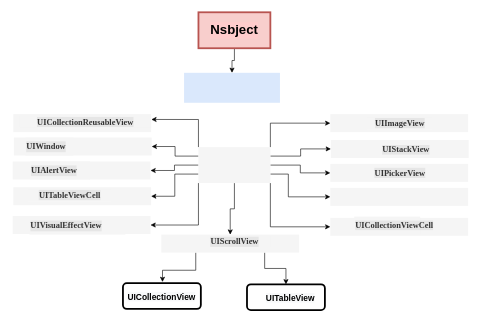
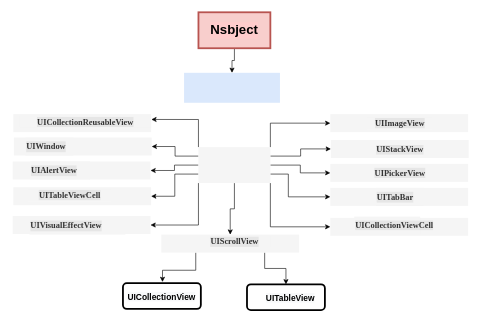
  <mxCell id="0" />
  <mxCell id="1" parent="0" />
  <mxCell id="2" style="edgeStyle=orthogonalEdgeStyle;rounded=0;orthogonalLoop=1;jettySize=auto;html=1;exitX=0;exitY=0;exitDx=0;exitDy=0;entryX=1.028;entryY=0.579;entryDx=0;entryDy=0;entryPerimeter=0;fontSize=14;fontColor=#000000;fillColor=#f5f5f5;labelBackgroundColor=#E6E6E6;strokeColor=none;" edge="1" parent="1" source="24" target="47"><mxGeometry relative="1" as="geometry" /></mxCell>
  <mxCell id="3" style="edgeStyle=orthogonalEdgeStyle;rounded=0;orthogonalLoop=1;jettySize=auto;html=1;exitX=0;exitY=0.25;exitDx=0;exitDy=0;entryX=1;entryY=0.75;entryDx=0;entryDy=0;fontSize=14;fontColor=#000000;fillColor=#f5f5f5;labelBackgroundColor=#E6E6E6;strokeColor=none;" edge="1" parent="1" source="24" target="36"><mxGeometry relative="1" as="geometry" /></mxCell>
  <mxCell id="4" style="edgeStyle=orthogonalEdgeStyle;rounded=0;orthogonalLoop=1;jettySize=auto;html=1;exitX=0;exitY=0.5;exitDx=0;exitDy=0;entryX=1;entryY=0.5;entryDx=0;entryDy=0;fontSize=14;fontColor=#000000;fontStyle=1;fillColor=#f5f5f5;labelBackgroundColor=#E6E6E6;strokeColor=none;" edge="1" parent="1" source="24" target="35"><mxGeometry relative="1" as="geometry" /></mxCell>
  <mxCell id="5" style="edgeStyle=orthogonalEdgeStyle;rounded=0;orthogonalLoop=1;jettySize=auto;html=1;exitX=0;exitY=0.75;exitDx=0;exitDy=0;entryX=1;entryY=0.5;entryDx=0;entryDy=0;fontSize=14;fontColor=#000000;fontStyle=1;fillColor=#f5f5f5;labelBackgroundColor=#E6E6E6;strokeColor=none;" edge="1" parent="1" source="24" target="34"><mxGeometry relative="1" as="geometry" /></mxCell>
  <mxCell id="6" style="edgeStyle=orthogonalEdgeStyle;rounded=0;orthogonalLoop=1;jettySize=auto;html=1;exitX=0;exitY=1;exitDx=0;exitDy=0;entryX=1;entryY=0.5;entryDx=0;entryDy=0;fontSize=14;fontColor=#000000;fontStyle=1;fillColor=#f5f5f5;labelBackgroundColor=#E6E6E6;strokeColor=none;" edge="1" parent="1" source="24" target="33"><mxGeometry relative="1" as="geometry" /></mxCell>
  <mxCell id="7" style="edgeStyle=orthogonalEdgeStyle;rounded=0;orthogonalLoop=1;jettySize=auto;html=1;exitX=0.5;exitY=1;exitDx=0;exitDy=0;entryX=0.536;entryY=-0.207;entryDx=0;entryDy=0;entryPerimeter=0;fontSize=14;fontColor=#000000;fontStyle=1;fillColor=#f5f5f5;labelBackgroundColor=#E6E6E6;strokeColor=none;" edge="1" parent="1" source="24" target="46"><mxGeometry relative="1" as="geometry" /></mxCell>
  <mxCell id="8" style="edgeStyle=orthogonalEdgeStyle;rounded=0;orthogonalLoop=1;jettySize=auto;html=1;exitX=1;exitY=0;exitDx=0;exitDy=0;entryX=0;entryY=0.25;entryDx=0;entryDy=0;fontSize=14;fontColor=#000000;fillColor=#f5f5f5;labelBackgroundColor=#E6E6E6;strokeColor=none;" edge="1" parent="1" source="24" target="32"><mxGeometry relative="1" as="geometry" /></mxCell>
  <mxCell id="9" style="edgeStyle=orthogonalEdgeStyle;rounded=0;orthogonalLoop=1;jettySize=auto;html=1;exitX=1;exitY=0.25;exitDx=0;exitDy=0;entryX=0;entryY=0.5;entryDx=0;entryDy=0;fontSize=14;fontColor=#000000;fillColor=#f5f5f5;labelBackgroundColor=#E6E6E6;strokeColor=none;" edge="1" parent="1" source="24" target="31"><mxGeometry relative="1" as="geometry" /></mxCell>
  <mxCell id="10" style="edgeStyle=orthogonalEdgeStyle;rounded=0;orthogonalLoop=1;jettySize=auto;html=1;exitX=1;exitY=0.5;exitDx=0;exitDy=0;entryX=0;entryY=0.5;entryDx=0;entryDy=0;fontSize=14;fontColor=#000000;fillColor=#f5f5f5;labelBackgroundColor=#E6E6E6;strokeColor=none;" edge="1" parent="1" source="24" target="30"><mxGeometry relative="1" as="geometry" /></mxCell>
  <mxCell id="11" style="edgeStyle=orthogonalEdgeStyle;rounded=0;orthogonalLoop=1;jettySize=auto;html=1;exitX=1;exitY=0.75;exitDx=0;exitDy=0;entryX=0;entryY=0.5;entryDx=0;entryDy=0;fontSize=14;fontColor=#000000;fillColor=#f5f5f5;labelBackgroundColor=#E6E6E6;strokeColor=none;" edge="1" parent="1" source="24" target="29"><mxGeometry relative="1" as="geometry" /></mxCell>
  <mxCell id="12" style="edgeStyle=orthogonalEdgeStyle;rounded=0;orthogonalLoop=1;jettySize=auto;html=1;exitX=1;exitY=1;exitDx=0;exitDy=0;entryX=0;entryY=0.25;entryDx=0;entryDy=0;fontSize=14;fontColor=#000000;fillColor=#f5f5f5;labelBackgroundColor=#E6E6E6;strokeColor=none;" edge="1" parent="1" source="24" target="28"><mxGeometry relative="1" as="geometry" /></mxCell>
  <mxCell id="13" style="edgeStyle=orthogonalEdgeStyle;rounded=0;orthogonalLoop=1;jettySize=auto;html=1;exitX=0;exitY=0;exitDx=0;exitDy=0;entryX=1.002;entryY=0.293;entryDx=0;entryDy=0;entryPerimeter=0;labelBackgroundColor=#E6E6E6;fontSize=14;fontColor=#000000;" edge="1" parent="1" source="24" target="47"><mxGeometry relative="1" as="geometry" /></mxCell>
  <mxCell id="14" style="edgeStyle=orthogonalEdgeStyle;rounded=0;orthogonalLoop=1;jettySize=auto;html=1;exitX=0;exitY=0.25;exitDx=0;exitDy=0;entryX=1;entryY=0.5;entryDx=0;entryDy=0;labelBackgroundColor=#E6E6E6;fontSize=14;fontColor=#000000;" edge="1" parent="1" source="24" target="36"><mxGeometry relative="1" as="geometry" /></mxCell>
  <mxCell id="15" style="edgeStyle=orthogonalEdgeStyle;rounded=0;orthogonalLoop=1;jettySize=auto;html=1;exitX=0;exitY=0.5;exitDx=0;exitDy=0;entryX=1;entryY=0.5;entryDx=0;entryDy=0;labelBackgroundColor=#E6E6E6;fontSize=14;fontColor=#000000;" edge="1" parent="1" source="24" target="35"><mxGeometry relative="1" as="geometry" /></mxCell>
  <mxCell id="16" style="edgeStyle=orthogonalEdgeStyle;rounded=0;orthogonalLoop=1;jettySize=auto;html=1;exitX=0;exitY=0.75;exitDx=0;exitDy=0;entryX=1;entryY=0.5;entryDx=0;entryDy=0;labelBackgroundColor=#E6E6E6;fontSize=14;fontColor=#000000;" edge="1" parent="1" source="24" target="34"><mxGeometry relative="1" as="geometry" /></mxCell>
  <mxCell id="17" style="edgeStyle=orthogonalEdgeStyle;rounded=0;orthogonalLoop=1;jettySize=auto;html=1;exitX=0;exitY=1;exitDx=0;exitDy=0;entryX=1;entryY=0.5;entryDx=0;entryDy=0;labelBackgroundColor=#E6E6E6;fontSize=14;fontColor=#000000;" edge="1" parent="1" source="24" target="33"><mxGeometry relative="1" as="geometry" /></mxCell>
  <mxCell id="18" style="edgeStyle=orthogonalEdgeStyle;rounded=0;orthogonalLoop=1;jettySize=auto;html=1;exitX=0.5;exitY=1;exitDx=0;exitDy=0;entryX=0.5;entryY=0;entryDx=0;entryDy=0;labelBackgroundColor=#E6E6E6;fontSize=14;fontColor=#000000;" edge="1" parent="1" source="24" target="27"><mxGeometry relative="1" as="geometry" /></mxCell>
  <mxCell id="19" style="edgeStyle=orthogonalEdgeStyle;rounded=0;orthogonalLoop=1;jettySize=auto;html=1;exitX=1;exitY=0;exitDx=0;exitDy=0;entryX=0;entryY=0.5;entryDx=0;entryDy=0;labelBackgroundColor=#E6E6E6;fontSize=14;fontColor=#000000;" edge="1" parent="1" source="24" target="32"><mxGeometry relative="1" as="geometry" /></mxCell>
  <mxCell id="20" style="edgeStyle=orthogonalEdgeStyle;rounded=0;orthogonalLoop=1;jettySize=auto;html=1;exitX=1;exitY=0.25;exitDx=0;exitDy=0;entryX=0;entryY=0.5;entryDx=0;entryDy=0;labelBackgroundColor=#E6E6E6;fontSize=14;fontColor=#000000;" edge="1" parent="1" source="24" target="31"><mxGeometry relative="1" as="geometry" /></mxCell>
  <mxCell id="21" style="edgeStyle=orthogonalEdgeStyle;rounded=0;orthogonalLoop=1;jettySize=auto;html=1;exitX=1;exitY=0.5;exitDx=0;exitDy=0;labelBackgroundColor=#E6E6E6;fontSize=14;fontColor=#000000;" edge="1" parent="1" source="24" target="30"><mxGeometry relative="1" as="geometry" /></mxCell>
  <mxCell id="22" style="edgeStyle=orthogonalEdgeStyle;rounded=0;orthogonalLoop=1;jettySize=auto;html=1;exitX=1;exitY=0.75;exitDx=0;exitDy=0;entryX=0;entryY=0.5;entryDx=0;entryDy=0;labelBackgroundColor=#E6E6E6;fontSize=14;fontColor=#000000;" edge="1" parent="1" source="24" target="29"><mxGeometry relative="1" as="geometry"><Array as="points"><mxPoint x="480" y="290" /><mxPoint x="480" y="328" /></Array></mxGeometry></mxCell>
  <mxCell id="23" style="edgeStyle=orthogonalEdgeStyle;rounded=0;orthogonalLoop=1;jettySize=auto;html=1;exitX=1;exitY=1;exitDx=0;exitDy=0;entryX=0;entryY=0.5;entryDx=0;entryDy=0;labelBackgroundColor=#E6E6E6;fontSize=14;fontColor=#000000;" edge="1" parent="1" source="24" target="28"><mxGeometry relative="1" as="geometry" /></mxCell>
  <mxCell id="24" value="" style="rounded=0;whiteSpace=wrap;html=1;labelBackgroundColor=#E6E6E6;strokeWidth=3;fontSize=14;align=center;fillColor=#f5f5f5;fontColor=#333333;strokeColor=none;" vertex="1" parent="1"><mxGeometry x="330" y="245" width="120" height="60" as="geometry" /></mxCell>
  <mxCell id="25" style="edgeStyle=orthogonalEdgeStyle;rounded=0;orthogonalLoop=1;jettySize=auto;html=1;exitX=0.25;exitY=1;exitDx=0;exitDy=0;fontSize=14;fontColor=#000000;fontStyle=1" edge="1" parent="1" source="27" target="54"><mxGeometry relative="1" as="geometry" /></mxCell>
  <mxCell id="26" style="edgeStyle=orthogonalEdgeStyle;rounded=0;orthogonalLoop=1;jettySize=auto;html=1;exitX=0.75;exitY=1;exitDx=0;exitDy=0;entryX=0.5;entryY=0;entryDx=0;entryDy=0;labelBackgroundColor=#E6E6E6;fontSize=14;fontColor=#000000;" edge="1" parent="1" source="27" target="57"><mxGeometry relative="1" as="geometry" /></mxCell>
  <mxCell id="27" value="" style="whiteSpace=wrap;html=1;labelBackgroundColor=#E6E6E6;strokeWidth=3;fontSize=14;fontStyle=1;fillColor=#f5f5f5;fontColor=#333333;strokeColor=none;" vertex="1" parent="1"><mxGeometry x="268" y="391" width="230" height="30" as="geometry" /></mxCell>
  <mxCell id="28" value="" style="whiteSpace=wrap;html=1;labelBackgroundColor=#E6E6E6;strokeWidth=3;fontSize=14;fontStyle=1;fillColor=#f5f5f5;fontColor=#333333;strokeColor=none;" vertex="1" parent="1"><mxGeometry x="550" y="363" width="230" height="30" as="geometry" /></mxCell>
  <mxCell id="29" value="" style="whiteSpace=wrap;html=1;labelBackgroundColor=#E6E6E6;strokeWidth=3;fontSize=14;fontStyle=1;fillColor=#f5f5f5;fontColor=#333333;strokeColor=none;" vertex="1" parent="1"><mxGeometry x="550" y="313" width="230" height="30" as="geometry" /></mxCell>
  <mxCell id="30" value="" style="whiteSpace=wrap;html=1;labelBackgroundColor=#E6E6E6;strokeWidth=3;fontSize=14;align=center;fontStyle=1;fillColor=#f5f5f5;fontColor=#333333;strokeColor=none;" vertex="1" parent="1"><mxGeometry x="550" y="273" width="230" height="30" as="geometry" /></mxCell>
  <mxCell id="31" value="" style="whiteSpace=wrap;html=1;labelBackgroundColor=#E6E6E6;strokeWidth=3;fontSize=14;fontStyle=1;fillColor=#f5f5f5;fontColor=#333333;strokeColor=none;" vertex="1" parent="1"><mxGeometry x="551" y="233" width="230" height="30" as="geometry" /></mxCell>
  <mxCell id="32" value="" style="whiteSpace=wrap;html=1;labelBackgroundColor=#E6E6E6;strokeWidth=3;fontSize=14;fontStyle=1;fillColor=#f5f5f5;fontColor=#333333;strokeColor=none;" vertex="1" parent="1"><mxGeometry x="550" y="190" width="230" height="30" as="geometry" /></mxCell>
  <mxCell id="33" value="" style="whiteSpace=wrap;html=1;labelBackgroundColor=#E6E6E6;strokeWidth=3;fontSize=14;fontStyle=1;fillColor=#f5f5f5;fontColor=#333333;strokeColor=none;" vertex="1" parent="1"><mxGeometry x="20" y="360" width="230" height="30" as="geometry" /></mxCell>
  <mxCell id="34" value="" style="whiteSpace=wrap;html=1;labelBackgroundColor=#E6E6E6;strokeWidth=3;fontSize=14;fontStyle=1;fillColor=#f5f5f5;fontColor=#333333;strokeColor=none;" vertex="1" parent="1"><mxGeometry x="21" y="312" width="230" height="30" as="geometry" /></mxCell>
  <mxCell id="35" value="" style="whiteSpace=wrap;html=1;labelBackgroundColor=#E6E6E6;strokeWidth=3;fontSize=14;fontStyle=1;fillColor=#f5f5f5;fontColor=#333333;strokeColor=none;" vertex="1" parent="1"><mxGeometry x="20" y="269" width="230" height="30" as="geometry" /></mxCell>
  <mxCell id="36" value="" style="whiteSpace=wrap;html=1;labelBackgroundColor=#E6E6E6;strokeWidth=3;fontSize=14;fillColor=#f5f5f5;fontColor=#333333;strokeColor=none;" vertex="1" parent="1"><mxGeometry x="22" y="229" width="230" height="30" as="geometry" /></mxCell>
  <mxCell id="37" value="" style="whiteSpace=wrap;html=1;labelBackgroundColor=#E6E6E6;strokeWidth=3;fontSize=14;fillColor=#f5f5f5;fontColor=#333333;strokeColor=none;" vertex="1" parent="1"><mxGeometry x="21" y="190" width="230" height="30" as="geometry" /></mxCell>
  <mxCell id="38" style="edgeStyle=orthogonalEdgeStyle;rounded=0;orthogonalLoop=1;jettySize=auto;html=1;exitX=0.5;exitY=1;exitDx=0;exitDy=0;entryX=0.5;entryY=0;entryDx=0;entryDy=0;fontSize=14;fontColor=#000000;fillColor=#fff2cc;strokeColor=none;labelBackgroundColor=#FFF2CC;" edge="1" parent="1" source="39" target="24"><mxGeometry relative="1" as="geometry" /></mxCell>
  <mxCell id="39" value="" style="rounded=0;whiteSpace=wrap;html=1;labelBackgroundColor=#ffffff;strokeWidth=3;fontSize=14;fillColor=#dae8fc;strokeColor=none;" vertex="1" parent="1"><mxGeometry x="306" y="121" width="160" height="50" as="geometry" /></mxCell>
  <mxCell id="40" style="edgeStyle=orthogonalEdgeStyle;rounded=0;orthogonalLoop=1;jettySize=auto;html=1;exitX=0.5;exitY=1;exitDx=0;exitDy=0;entryX=0.5;entryY=0;entryDx=0;entryDy=0;fontSize=14;fontColor=#000000;" edge="1" parent="1" source="41" target="39"><mxGeometry relative="1" as="geometry" /></mxCell>
  <mxCell id="41" value="" style="rounded=0;whiteSpace=wrap;html=1;labelBackgroundColor=#FF6666;strokeWidth=3;fontSize=14;fillColor=#f8cecc;strokeColor=#b85450;" vertex="1" parent="1"><mxGeometry x="330" y="20" width="120" height="60" as="geometry" /></mxCell>
  <mxCell id="42" value="Nsbject" style="text;html=1;strokeColor=none;fillColor=none;align=center;verticalAlign=middle;whiteSpace=wrap;rounded=0;fontSize=22;fontStyle=1;labelBackgroundColor=#FFCCCC;" vertex="1" parent="1"><mxGeometry x="370" y="40" width="40" height="20" as="geometry" /></mxCell>
  <mxCell id="43" value="&lt;span style=&quot;font-family: &amp;quot;menlo&amp;quot; ; font-size: 14px&quot;&gt;UITableViewCell&lt;br style=&quot;font-size: 14px&quot;&gt;&lt;/span&gt;" style="text;html=1;align=center;verticalAlign=middle;resizable=0;points=[];autosize=1;labelBackgroundColor=#E6E6E6;fontSize=14;strokeWidth=15;fontStyle=1;fillColor=#f5f5f5;fontColor=#333333;" vertex="1" parent="1"><mxGeometry x="45" y="315" width="140" height="20" as="geometry" /></mxCell>
  <mxCell id="44" value="&lt;span style=&quot;font-family: &amp;quot;menlo&amp;quot; ; font-size: 14px&quot;&gt;UIPickerView&lt;br style=&quot;font-size: 14px&quot;&gt;&lt;/span&gt;" style="text;html=1;align=center;verticalAlign=middle;resizable=0;points=[];autosize=1;labelBackgroundColor=#E6E6E6;fontSize=14;strokeWidth=15;fontStyle=1;fillColor=#f5f5f5;fontColor=#333333;" vertex="1" parent="1"><mxGeometry x="606" y="278" width="120" height="20" as="geometry" /></mxCell>
- <mxCell id="45" value="&lt;p class=&quot;p1&quot; style=&quot;margin: 0px ; font-stretch: normal ; line-height: normal ; font-family: &amp;quot;menlo&amp;quot;&quot;&gt;&lt;span style=&quot;&quot;&gt;&lt;font style=&quot;font-size: 14px&quot;&gt;UIStackView&lt;/font&gt;&lt;/span&gt;&lt;/p&gt;" style="text;html=1;align=center;verticalAlign=middle;resizable=0;points=[];autosize=1;labelBackgroundColor=#E6E6E6;fontSize=14;strokeWidth=15;fontStyle=1;fillColor=#f5f5f5;fontColor=#333333;" vertex="1" parent="1"><mxGeometry x="621" y="239" width="110" height="20" as="geometry" /></mxCell>
+ <mxCell id="45" value="&lt;p class=&quot;p1&quot; style=&quot;margin: 0px ; font-stretch: normal ; line-height: normal ; font-family: &amp;quot;menlo&amp;quot;&quot;&gt;&lt;span style=&quot;&quot;&gt;&lt;font style=&quot;font-size: 14px&quot;&gt;UIStackView&lt;/font&gt;&lt;/span&gt;&lt;/p&gt;" style="text;html=1;align=center;verticalAlign=middle;resizable=0;points=[];autosize=1;labelBackgroundColor=#E6E6E6;fontSize=14;strokeWidth=15;fontStyle=1;fillColor=#f5f5f5;fontColor=#333333;" vertex="1" parent="1"><mxGeometry x="611" y="239" width="110" height="20" as="geometry" /></mxCell>
  <mxCell id="46" value="&lt;span style=&quot;font-family: &amp;quot;menlo&amp;quot; ; font-size: 14px&quot;&gt;UIScrollView&lt;br style=&quot;font-size: 14px&quot;&gt;&lt;/span&gt;" style="text;html=1;align=center;verticalAlign=middle;resizable=0;points=[];autosize=1;labelBackgroundColor=#E6E6E6;fontSize=14;strokeWidth=15;fontStyle=1;fillColor=#f5f5f5;fontColor=#333333;" vertex="1" parent="1"><mxGeometry x="330" y="393" width="120" height="20" as="geometry" /></mxCell>
  <mxCell id="47" value="&lt;span style=&quot;font-family: &amp;quot;menlo&amp;quot; ; font-size: 14px&quot;&gt;&lt;b&gt;UICollectionReusableView&lt;/b&gt;&lt;br style=&quot;font-size: 14px&quot;&gt;&lt;/span&gt;" style="text;html=1;align=center;verticalAlign=middle;resizable=0;points=[];autosize=1;labelBackgroundColor=#E6E6E6;fontSize=14;strokeWidth=15;fillColor=#f5f5f5;fontColor=#333333;" vertex="1" parent="1"><mxGeometry x="31" y="193" width="220" height="20" as="geometry" /></mxCell>
  <mxCell id="48" value="&lt;span style=&quot;font-family: &amp;quot;menlo&amp;quot; ; font-size: 14px&quot;&gt;UIImageView&lt;br style=&quot;font-size: 14px&quot;&gt;&lt;/span&gt;" style="text;html=1;align=center;verticalAlign=middle;resizable=0;points=[];autosize=1;labelBackgroundColor=#E6E6E6;fontSize=14;strokeWidth=15;fontStyle=1;fillColor=#f5f5f5;fontColor=#333333;" vertex="1" parent="1"><mxGeometry x="611" y="195" width="110" height="20" as="geometry" /></mxCell>
+ <mxCell id="49" value="&lt;meta charset=&quot;utf-8&quot; style=&quot;font-size: 14px;&quot;&gt;&lt;span style=&quot;font-family: menlo; font-size: 14px; font-style: normal; letter-spacing: normal; text-align: center; text-indent: 0px; text-transform: none; word-spacing: 0px; display: inline; float: none;&quot;&gt;UITabBar&lt;/span&gt;" style="text;whiteSpace=wrap;html=1;labelBackgroundColor=#E6E6E6;fontSize=14;strokeWidth=15;fontStyle=1;fillColor=#f5f5f5;fontColor=#333333;" vertex="1" parent="1"><mxGeometry x="626" y="313" width="80" height="30" as="geometry" /></mxCell>
  <mxCell id="50" value="&lt;meta charset=&quot;utf-8&quot; style=&quot;font-size: 14px;&quot;&gt;&lt;span style=&quot;font-family: menlo; font-size: 14px; font-style: normal; letter-spacing: normal; text-align: center; text-indent: 0px; text-transform: none; word-spacing: 0px; display: inline; float: none;&quot;&gt;UIVisualEffectView&lt;/span&gt;" style="text;whiteSpace=wrap;html=1;labelBackgroundColor=#E6E6E6;fontSize=14;strokeWidth=15;fontStyle=1;fillColor=#f5f5f5;fontColor=#333333;" vertex="1" parent="1"><mxGeometry x="48" y="361" width="160" height="30" as="geometry" /></mxCell>
  <mxCell id="51" value="&lt;p class=&quot;p1&quot; style=&quot;margin: 0px ; font-stretch: normal ; line-height: normal ; font-family: &amp;quot;menlo&amp;quot;&quot;&gt;&lt;span style=&quot;&quot;&gt;&lt;font style=&quot;font-size: 14px&quot;&gt;UICollectionViewCell&lt;/font&gt;&lt;/span&gt;&lt;/p&gt;" style="text;whiteSpace=wrap;html=1;labelBackgroundColor=#E6E6E6;fontSize=14;strokeWidth=15;fontStyle=1;fillColor=#f5f5f5;fontColor=#333333;" vertex="1" parent="1"><mxGeometry x="590" y="361" width="110" height="30" as="geometry" /></mxCell>
  <mxCell id="52" value="&lt;meta charset=&quot;utf-8&quot; style=&quot;font-size: 14px;&quot;&gt;&lt;span style=&quot;font-family: menlo; font-size: 14px; font-style: normal; letter-spacing: normal; text-align: center; text-indent: 0px; text-transform: none; word-spacing: 0px; display: inline; float: none;&quot;&gt;UIAlertView&lt;/span&gt;" style="text;whiteSpace=wrap;html=1;labelBackgroundColor=#E6E6E6;fontSize=14;strokeWidth=15;fontStyle=1;fillColor=#f5f5f5;fontColor=#333333;" vertex="1" parent="1"><mxGeometry x="49" y="269" width="100" height="30" as="geometry" /></mxCell>
  <mxCell id="53" value="&lt;span style=&quot;font-family: &amp;quot;menlo&amp;quot; ; font-size: 14px ; font-style: normal ; letter-spacing: normal ; text-align: center ; text-indent: 0px ; text-transform: none ; word-spacing: 0px ; display: inline ; float: none&quot;&gt;&lt;b&gt;UIWindow&lt;/b&gt;&lt;/span&gt;" style="text;whiteSpace=wrap;html=1;labelBackgroundColor=#E6E6E6;fontSize=14;strokeWidth=15;fillColor=#f5f5f5;fontColor=#333333;" vertex="1" parent="1"><mxGeometry x="41" y="229" width="80" height="30" as="geometry" /></mxCell>
  <mxCell id="54" value="&lt;meta charset=&quot;utf-8&quot; style=&quot;font-size: 14px;&quot;&gt;&lt;span style=&quot;color: rgb(0, 0, 0); font-family: helvetica; font-size: 14px; font-style: normal; letter-spacing: normal; text-align: left; text-indent: 0px; text-transform: none; word-spacing: 0px; background-color: rgb(248, 249, 250); display: inline; float: none;&quot;&gt;UICollectionView&lt;/span&gt;" style="text;whiteSpace=wrap;html=1;fontSize=14;strokeWidth=15;perimeterSpacing=10;fontStyle=1" vertex="1" parent="1"><mxGeometry y="480" width="120" height="30" as="geometry" x="210" /></mxCell>
  <mxCell id="55" value="&lt;meta charset=&quot;utf-8&quot; style=&quot;font-size: 14px;&quot;&gt;&lt;span style=&quot;color: rgb(0, 0, 0); font-family: helvetica; font-size: 14px; font-style: normal; letter-spacing: normal; text-align: left; text-indent: 0px; text-transform: none; word-spacing: 0px; background-color: rgb(248, 249, 250); display: inline; float: none;&quot;&gt;UITableView&lt;/span&gt;" style="text;whiteSpace=wrap;html=1;fontSize=14;strokeWidth=15;fontStyle=1" vertex="1" parent="1"><mxGeometry x="441" y="482" width="90" height="30" as="geometry" /></mxCell>
  <mxCell id="56" value="" style="rounded=1;whiteSpace=wrap;html=1;labelBackgroundColor=#FFCCCC;strokeWidth=3;fillColor=none;gradientColor=none;fontSize=14;fontColor=#000000;align=center;" vertex="1" parent="1"><mxGeometry x="204" y="472" width="130" height="43" as="geometry" /></mxCell>
  <mxCell id="57" value="" style="rounded=1;whiteSpace=wrap;html=1;labelBackgroundColor=#FFCCCC;strokeWidth=3;fillColor=none;gradientColor=none;fontSize=14;fontColor=#000000;align=center;" vertex="1" parent="1"><mxGeometry x="411" y="474" width="130" height="43" as="geometry" /></mxCell>
